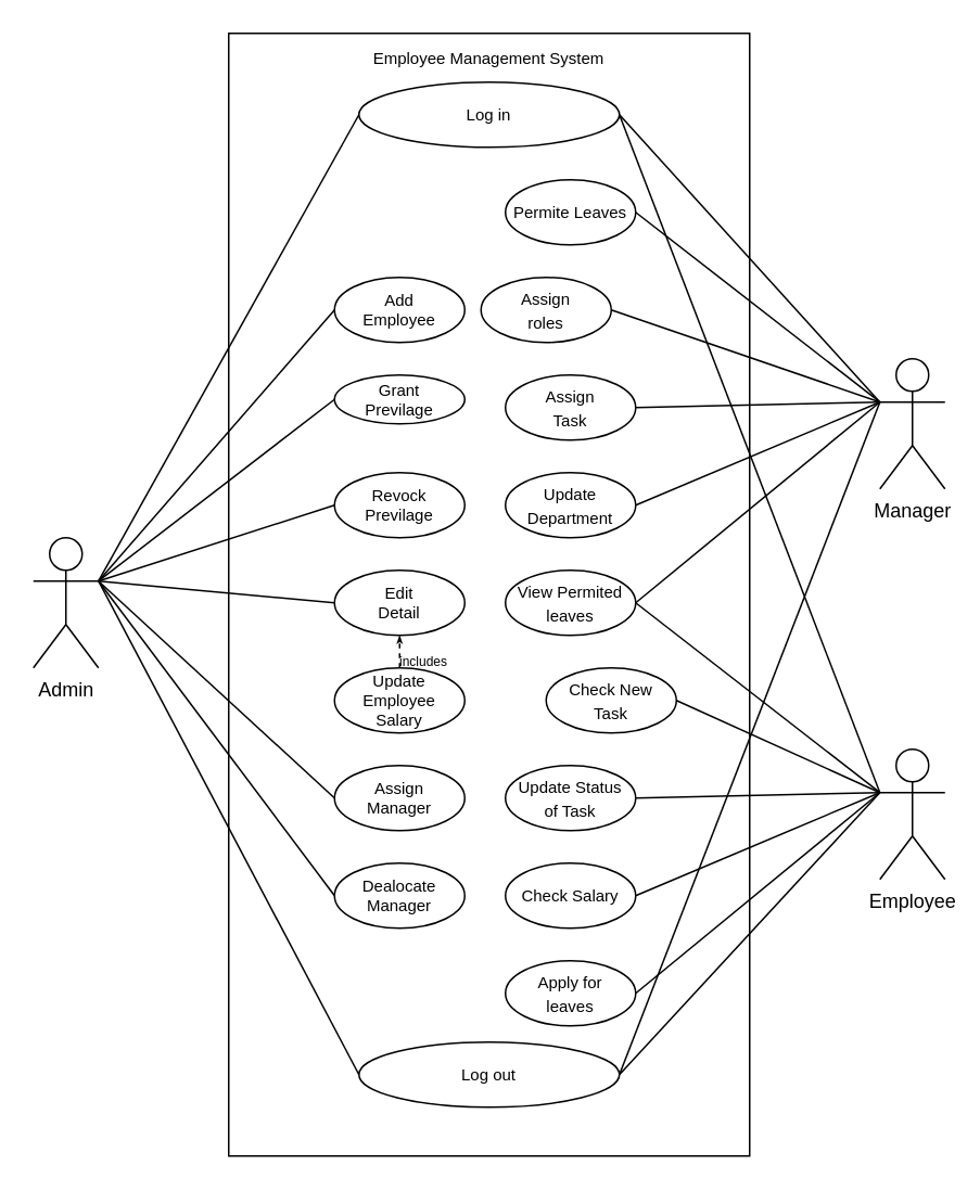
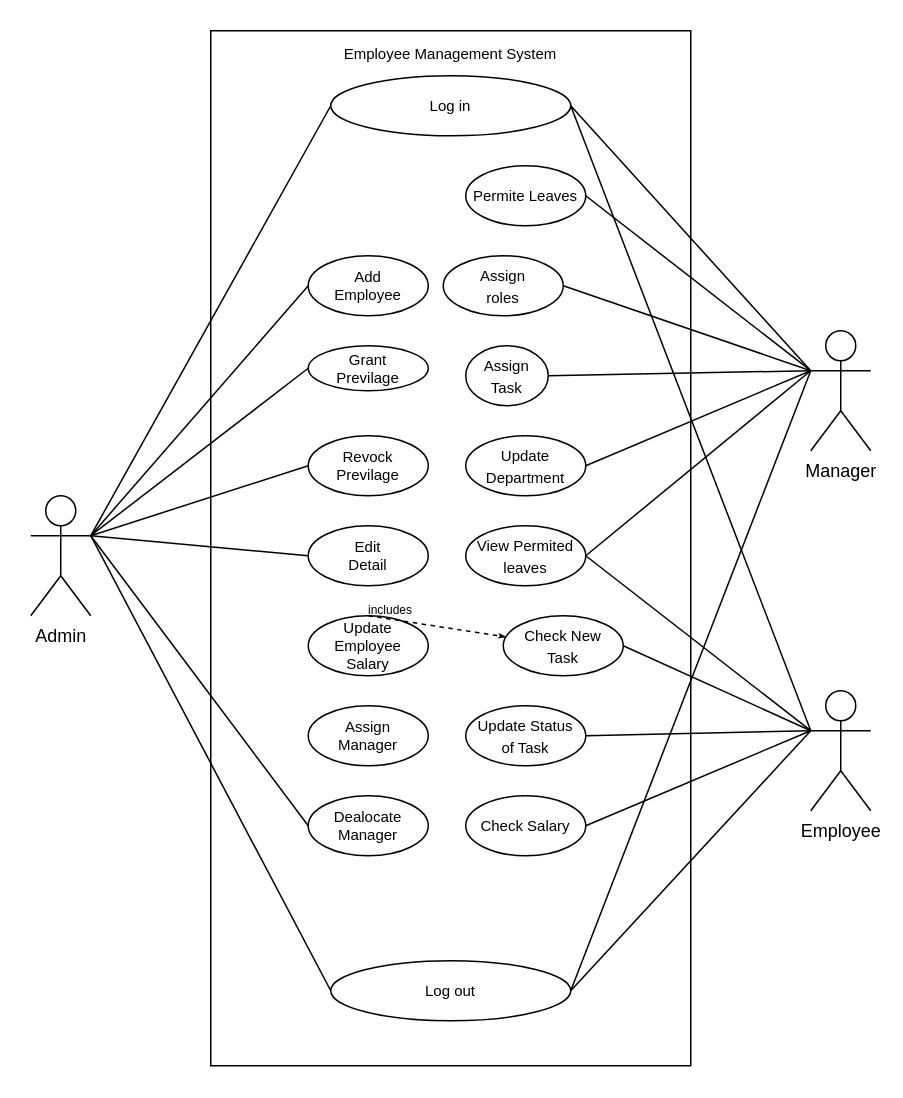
  <mxCell id="0" />
  <mxCell id="1" parent="0" />
  <mxCell id="2" value="" style="rounded=0;whiteSpace=wrap;html=1;fillColor=none;" vertex="1" parent="1"><mxGeometry x="140" y="20" width="320" height="690" as="geometry" /></mxCell>
  <mxCell id="3" value="Add &lt;br&gt;Employee" style="ellipse;whiteSpace=wrap;html=1;fillColor=none;fontSize=10;" vertex="1" parent="1"><mxGeometry x="205" y="170" width="80" height="40" as="geometry" /></mxCell>
  <mxCell id="4" value="&lt;font style=&quot;font-size: 10px;&quot;&gt;Permite Leaves&lt;/font&gt;" style="ellipse;whiteSpace=wrap;html=1;fillColor=none;" vertex="1" parent="1"><mxGeometry x="310" y="110" width="80" height="40" as="geometry" /></mxCell>
  <mxCell id="5" value="Grant &lt;br&gt;Previlage" style="ellipse;whiteSpace=wrap;html=1;fillColor=none;fontSize=10;" vertex="1" parent="1"><mxGeometry x="205" y="230" width="80" height="30" as="geometry" /></mxCell>
  <mxCell id="6" value="Revock &lt;br&gt;Previlage" style="ellipse;whiteSpace=wrap;html=1;fillColor=none;fontSize=10;" vertex="1" parent="1"><mxGeometry x="205" y="290" width="80" height="40" as="geometry" /></mxCell>
  <mxCell id="7" value="Edit &lt;br style=&quot;font-size: 10px;&quot;&gt;Detail" style="ellipse;whiteSpace=wrap;html=1;fillColor=none;fontSize=10;" vertex="1" parent="1"><mxGeometry x="205" y="350" width="80" height="40" as="geometry" /></mxCell>
  <mxCell id="8" value="Assign&lt;br style=&quot;font-size: 10px;&quot;&gt;Manager" style="ellipse;whiteSpace=wrap;html=1;fillColor=none;fontSize=10;" vertex="1" parent="1"><mxGeometry x="205" y="470" width="80" height="40" as="geometry" /></mxCell>
  <mxCell id="9" value="&lt;font style=&quot;font-size: 10px;&quot;&gt;Assign &lt;br&gt;roles&lt;/font&gt;" style="ellipse;whiteSpace=wrap;html=1;fillColor=none;" vertex="1" parent="1"><mxGeometry x="295" y="170" width="80" height="40" as="geometry" /></mxCell>
- <mxCell id="10" value="&lt;font style=&quot;font-size: 10px;&quot;&gt;Assign &lt;br&gt;Task&lt;/font&gt;" style="ellipse;whiteSpace=wrap;html=1;fillColor=none;" vertex="1" parent="1"><mxGeometry x="310" y="230" width="80" height="40" as="geometry" /></mxCell>
+ <mxCell id="10" value="&lt;font style=&quot;font-size: 10px;&quot;&gt;Assign &lt;br&gt;Task&lt;/font&gt;" style="ellipse;whiteSpace=wrap;html=1;fillColor=none;" vertex="1" parent="1"><mxGeometry x="310" y="230" width="55" height="40" as="geometry" /></mxCell>
  <mxCell id="11" value="&lt;font style=&quot;font-size: 10px;&quot;&gt;Update&lt;br&gt;Department&lt;/font&gt;" style="ellipse;whiteSpace=wrap;html=1;fillColor=none;" vertex="1" parent="1"><mxGeometry x="310" y="290" width="80" height="40" as="geometry" /></mxCell>
  <mxCell id="12" value="&lt;font style=&quot;font-size: 10px;&quot;&gt;View Permited leaves&lt;/font&gt;" style="ellipse;whiteSpace=wrap;html=1;fillColor=none;" vertex="1" parent="1"><mxGeometry x="310" y="350" width="80" height="40" as="geometry" /></mxCell>
  <mxCell id="13" value="&lt;font style=&quot;font-size: 10px;&quot;&gt;Check New &lt;br&gt;Task&lt;/font&gt;" style="ellipse;whiteSpace=wrap;html=1;fillColor=none;" vertex="1" parent="1"><mxGeometry x="335" y="410" width="80" height="40" as="geometry" /></mxCell>
  <mxCell id="14" value="&lt;font style=&quot;font-size: 10px;&quot;&gt;Update Status &lt;br&gt;of Task&lt;/font&gt;" style="ellipse;whiteSpace=wrap;html=1;fillColor=none;" vertex="1" parent="1"><mxGeometry x="310" y="470" width="80" height="40" as="geometry" /></mxCell>
  <mxCell id="15" value="&lt;font style=&quot;font-size: 10px;&quot;&gt;Check Salary&lt;/font&gt;" style="ellipse;whiteSpace=wrap;html=1;fillColor=none;" vertex="1" parent="1"><mxGeometry x="310" y="530" width="80" height="40" as="geometry" /></mxCell>
- <mxCell id="16" value="&lt;font style=&quot;font-size: 10px;&quot;&gt;Apply for &lt;br&gt;leaves&lt;/font&gt;" style="ellipse;whiteSpace=wrap;html=1;fillColor=none;" vertex="1" parent="1"><mxGeometry x="310" y="590" width="80" height="40" as="geometry" /></mxCell>
  <mxCell id="17" value="&lt;font style=&quot;font-size: 10px;&quot;&gt;Log in&lt;/font&gt;" style="ellipse;whiteSpace=wrap;html=1;fillColor=none;" vertex="1" parent="1"><mxGeometry x="220" y="50" width="160" height="40" as="geometry" /></mxCell>
  <mxCell id="18" style="edgeStyle=none;html=1;exitX=1;exitY=0.333;exitDx=0;exitDy=0;exitPerimeter=0;entryX=0;entryY=0.5;entryDx=0;entryDy=0;fontSize=10;endArrow=none;endFill=0;" edge="1" parent="1" source="26" target="28"><mxGeometry relative="1" as="geometry" /></mxCell>
  <mxCell id="19" style="edgeStyle=none;html=1;exitX=1;exitY=0.333;exitDx=0;exitDy=0;exitPerimeter=0;entryX=0;entryY=0.5;entryDx=0;entryDy=0;fontSize=10;endArrow=none;endFill=0;" edge="1" parent="1" source="26" target="3"><mxGeometry relative="1" as="geometry" /></mxCell>
  <mxCell id="20" style="edgeStyle=none;html=1;exitX=1;exitY=0.333;exitDx=0;exitDy=0;exitPerimeter=0;entryX=0;entryY=0.5;entryDx=0;entryDy=0;fontSize=10;endArrow=none;endFill=0;" edge="1" parent="1" source="26" target="5"><mxGeometry relative="1" as="geometry" /></mxCell>
  <mxCell id="21" style="edgeStyle=none;html=1;exitX=1;exitY=0.333;exitDx=0;exitDy=0;exitPerimeter=0;entryX=0;entryY=0.5;entryDx=0;entryDy=0;fontSize=10;endArrow=none;endFill=0;" edge="1" parent="1" source="26" target="6"><mxGeometry relative="1" as="geometry" /></mxCell>
  <mxCell id="22" style="edgeStyle=none;html=1;exitX=1;exitY=0.333;exitDx=0;exitDy=0;exitPerimeter=0;entryX=0;entryY=0.5;entryDx=0;entryDy=0;fontSize=10;endArrow=none;endFill=0;" edge="1" parent="1" source="26" target="7"><mxGeometry relative="1" as="geometry" /></mxCell>
- <mxCell id="23" style="edgeStyle=none;html=1;exitX=1;exitY=0.333;exitDx=0;exitDy=0;exitPerimeter=0;entryX=0;entryY=0.5;entryDx=0;entryDy=0;fontSize=10;endArrow=none;endFill=0;" edge="1" parent="1" source="26" target="8"><mxGeometry relative="1" as="geometry" /></mxCell>
  <mxCell id="24" style="edgeStyle=none;html=1;exitX=1;exitY=0.333;exitDx=0;exitDy=0;exitPerimeter=0;entryX=0;entryY=0.5;entryDx=0;entryDy=0;fontSize=10;endArrow=none;endFill=0;" edge="1" parent="1" source="26" target="27"><mxGeometry relative="1" as="geometry" /></mxCell>
  <mxCell id="25" style="edgeStyle=none;html=1;exitX=1;exitY=0.333;exitDx=0;exitDy=0;exitPerimeter=0;entryX=0;entryY=0.5;entryDx=0;entryDy=0;fontSize=10;endArrow=none;endFill=0;" edge="1" parent="1" source="26" target="17"><mxGeometry relative="1" as="geometry" /></mxCell>
  <mxCell id="26" value="Admin" style="shape=umlActor;verticalLabelPosition=bottom;verticalAlign=top;html=1;outlineConnect=0;fillColor=none;" vertex="1" parent="1"><mxGeometry x="20" y="330" width="40" height="80" as="geometry" /></mxCell>
  <mxCell id="27" value="Dealocate Manager" style="ellipse;whiteSpace=wrap;html=1;fillColor=none;fontSize=10;" vertex="1" parent="1"><mxGeometry x="205" y="530" width="80" height="40" as="geometry" /></mxCell>
  <mxCell id="28" value="Log out" style="ellipse;whiteSpace=wrap;html=1;fillColor=none;fontSize=10;" vertex="1" parent="1"><mxGeometry x="220" y="640" width="160" height="40" as="geometry" /></mxCell>
  <mxCell id="29" style="edgeStyle=none;html=1;exitX=0;exitY=0.333;exitDx=0;exitDy=0;exitPerimeter=0;entryX=1;entryY=0.5;entryDx=0;entryDy=0;fontSize=10;endArrow=none;endFill=0;" edge="1" parent="1" source="36" target="17"><mxGeometry relative="1" as="geometry" /></mxCell>
  <mxCell id="30" style="edgeStyle=none;html=1;exitX=0;exitY=0.333;exitDx=0;exitDy=0;exitPerimeter=0;entryX=1;entryY=0.5;entryDx=0;entryDy=0;fontSize=10;endArrow=none;endFill=0;" edge="1" parent="1" source="36" target="4"><mxGeometry relative="1" as="geometry" /></mxCell>
  <mxCell id="31" style="edgeStyle=none;html=1;exitX=0;exitY=0.333;exitDx=0;exitDy=0;exitPerimeter=0;entryX=1;entryY=0.5;entryDx=0;entryDy=0;fontSize=10;endArrow=none;endFill=0;" edge="1" parent="1" source="36" target="9"><mxGeometry relative="1" as="geometry" /></mxCell>
  <mxCell id="32" style="edgeStyle=none;html=1;exitX=0;exitY=0.333;exitDx=0;exitDy=0;exitPerimeter=0;entryX=1;entryY=0.5;entryDx=0;entryDy=0;fontSize=10;endArrow=none;endFill=0;" edge="1" parent="1" source="36" target="10"><mxGeometry relative="1" as="geometry" /></mxCell>
  <mxCell id="33" style="edgeStyle=none;html=1;exitX=0;exitY=0.333;exitDx=0;exitDy=0;exitPerimeter=0;entryX=1;entryY=0.5;entryDx=0;entryDy=0;fontSize=10;endArrow=none;endFill=0;" edge="1" parent="1" source="36" target="11"><mxGeometry relative="1" as="geometry" /></mxCell>
  <mxCell id="34" style="edgeStyle=none;html=1;exitX=0;exitY=0.333;exitDx=0;exitDy=0;exitPerimeter=0;entryX=1;entryY=0.5;entryDx=0;entryDy=0;fontSize=10;endArrow=none;endFill=0;" edge="1" parent="1" source="36" target="12"><mxGeometry relative="1" as="geometry" /></mxCell>
  <mxCell id="35" style="edgeStyle=none;html=1;exitX=0;exitY=0.333;exitDx=0;exitDy=0;exitPerimeter=0;entryX=1;entryY=0.5;entryDx=0;entryDy=0;fontSize=10;endArrow=none;endFill=0;" edge="1" parent="1" source="36" target="28"><mxGeometry relative="1" as="geometry" /></mxCell>
  <mxCell id="36" value="Manager" style="shape=umlActor;verticalLabelPosition=bottom;verticalAlign=top;html=1;outlineConnect=0;fillColor=none;" vertex="1" parent="1"><mxGeometry x="540" y="220" width="40" height="80" as="geometry" /></mxCell>
  <mxCell id="37" style="edgeStyle=none;html=1;exitX=0;exitY=0.333;exitDx=0;exitDy=0;exitPerimeter=0;entryX=1;entryY=0.5;entryDx=0;entryDy=0;fontSize=10;endArrow=none;endFill=0;" edge="1" parent="1" source="44" target="13"><mxGeometry relative="1" as="geometry" /></mxCell>
  <mxCell id="38" style="edgeStyle=none;html=1;exitX=0;exitY=0.333;exitDx=0;exitDy=0;exitPerimeter=0;entryX=1;entryY=0.5;entryDx=0;entryDy=0;fontSize=10;endArrow=none;endFill=0;" edge="1" parent="1" source="44" target="14"><mxGeometry relative="1" as="geometry" /></mxCell>
  <mxCell id="39" style="edgeStyle=none;html=1;exitX=0;exitY=0.333;exitDx=0;exitDy=0;exitPerimeter=0;entryX=1;entryY=0.5;entryDx=0;entryDy=0;fontSize=10;endArrow=none;endFill=0;" edge="1" parent="1" source="44" target="15"><mxGeometry relative="1" as="geometry" /></mxCell>
- <mxCell id="40" style="edgeStyle=none;html=1;exitX=0;exitY=0.333;exitDx=0;exitDy=0;exitPerimeter=0;entryX=1;entryY=0.5;entryDx=0;entryDy=0;fontSize=10;endArrow=none;endFill=0;" edge="1" parent="1" source="44" target="16"><mxGeometry relative="1" as="geometry" /></mxCell>
  <mxCell id="41" style="edgeStyle=none;html=1;exitX=0;exitY=0.333;exitDx=0;exitDy=0;exitPerimeter=0;entryX=1;entryY=0.5;entryDx=0;entryDy=0;fontSize=10;endArrow=none;endFill=0;" edge="1" parent="1" source="44" target="17"><mxGeometry relative="1" as="geometry" /></mxCell>
  <mxCell id="42" style="edgeStyle=none;html=1;exitX=0;exitY=0.333;exitDx=0;exitDy=0;exitPerimeter=0;entryX=1;entryY=0.5;entryDx=0;entryDy=0;fontSize=10;endArrow=none;endFill=0;" edge="1" parent="1" source="44" target="12"><mxGeometry relative="1" as="geometry" /></mxCell>
  <mxCell id="43" style="edgeStyle=none;html=1;exitX=0;exitY=0.333;exitDx=0;exitDy=0;exitPerimeter=0;entryX=1;entryY=0.5;entryDx=0;entryDy=0;fontSize=8;startArrow=none;startFill=0;endArrow=none;endFill=0;endSize=2;" edge="1" parent="1" source="44" target="28"><mxGeometry relative="1" as="geometry" /></mxCell>
  <mxCell id="44" value="Employee" style="shape=umlActor;verticalLabelPosition=bottom;verticalAlign=top;html=1;outlineConnect=0;fillColor=none;" vertex="1" parent="1"><mxGeometry x="540" y="460" width="40" height="80" as="geometry" /></mxCell>
  <mxCell id="45" value="Employee Management System" style="text;html=1;strokeColor=none;fillColor=none;align=center;verticalAlign=middle;whiteSpace=wrap;rounded=0;fontSize=10;" vertex="1" parent="1"><mxGeometry x="225" y="20" width="150" height="30" as="geometry" /></mxCell>
- <mxCell id="46" style="edgeStyle=none;html=1;exitX=0.5;exitY=0;exitDx=0;exitDy=0;entryX=0.5;entryY=1;entryDx=0;entryDy=0;fontSize=10;endArrow=classicThin;endFill=1;dashed=1;startArrow=none;startFill=0;endSize=2;" edge="1" parent="1" source="47" target="7"><mxGeometry relative="1" as="geometry" /></mxCell>
+ <mxCell id="46" style="edgeStyle=none;html=1;exitX=0.5;exitY=0;exitDx=0;exitDy=0;fontSize=10;endArrow=classicThin;endFill=1;dashed=1;startArrow=none;startFill=0;endSize=2;" edge="1" parent="1" source="47" target="13"><mxGeometry relative="1" as="geometry" /></mxCell>
  <mxCell id="47" value="Update Employee &lt;br&gt;Salary" style="ellipse;whiteSpace=wrap;html=1;fillColor=none;fontSize=10;" vertex="1" parent="1"><mxGeometry x="205" y="410" width="80" height="40" as="geometry" /></mxCell>
  <mxCell id="48" value="&lt;font style=&quot;font-size: 8px;&quot;&gt;includes&lt;/font&gt;" style="text;html=1;strokeColor=none;fillColor=none;align=center;verticalAlign=middle;whiteSpace=wrap;rounded=0;fontSize=10;" vertex="1" parent="1"><mxGeometry x="240" y="400" width="40" height="10" as="geometry" /></mxCell>
